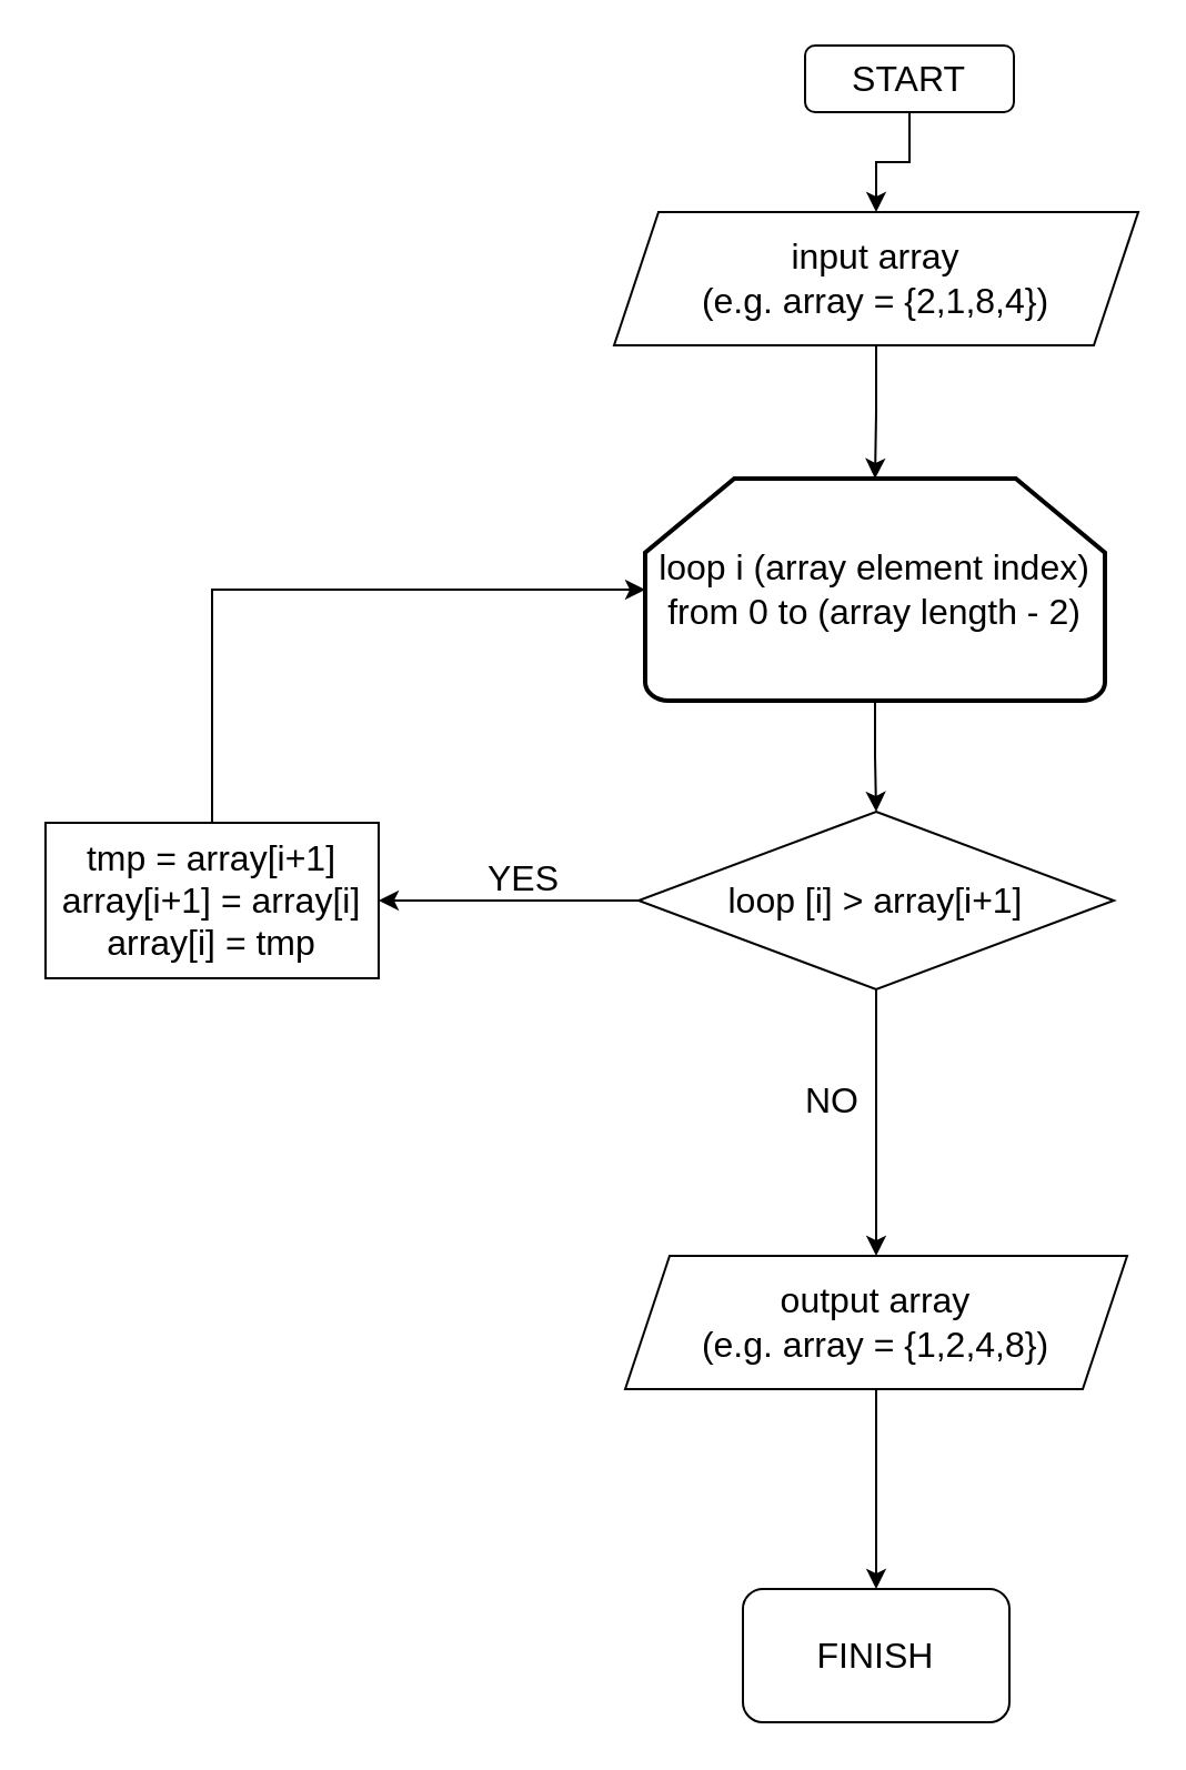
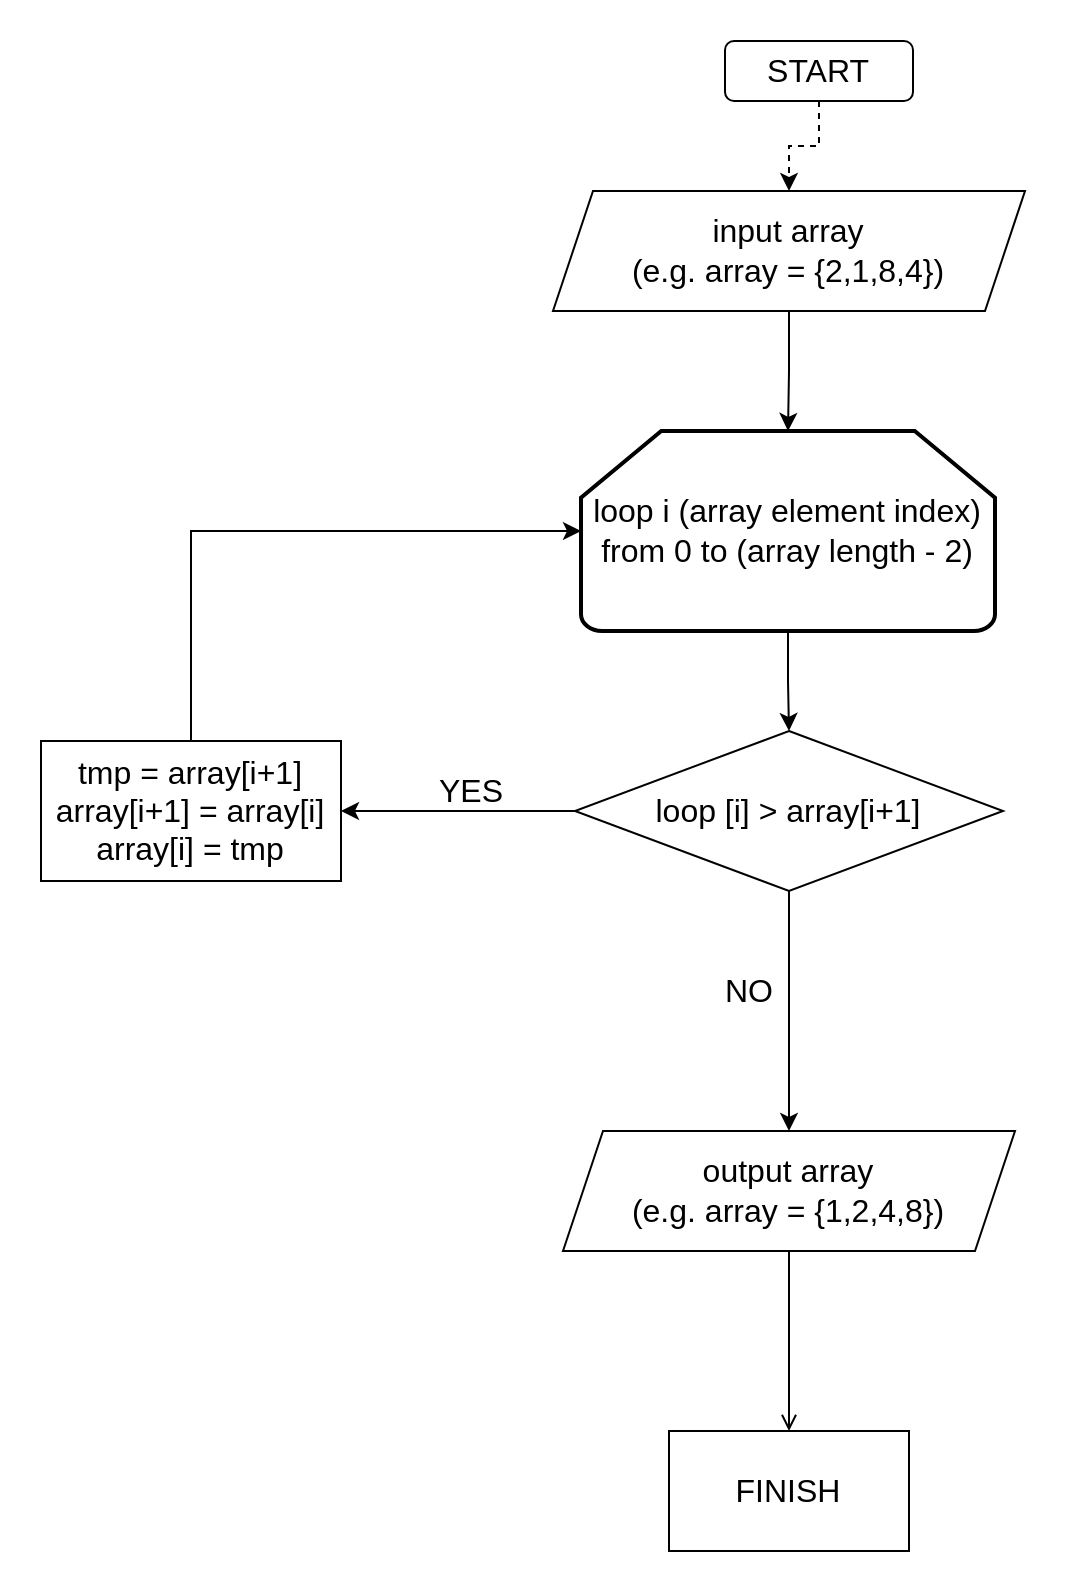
  <mxCell id="0" />
  <mxCell id="1" parent="0" />
- <mxCell id="2" style="edgeStyle=orthogonalEdgeStyle;rounded=0;orthogonalLoop=1;jettySize=auto;html=1;exitX=0.5;exitY=1;exitDx=0;exitDy=0;entryX=0.5;entryY=0;entryDx=0;entryDy=0;" edge="1" parent="1" source="3" target="5"><mxGeometry relative="1" as="geometry" /></mxCell>
+ <mxCell id="2" style="edgeStyle=orthogonalEdgeStyle;rounded=0;orthogonalLoop=1;jettySize=auto;html=1;exitX=0.5;exitY=1;exitDx=0;exitDy=0;entryX=0.5;entryY=0;entryDx=0;entryDy=0;dashed=1;" edge="1" parent="1" source="3" target="5"><mxGeometry relative="1" as="geometry" /></mxCell>
  <mxCell id="3" value="START" style="rounded=1;whiteSpace=wrap;html=1;align=center;fontSize=16;" vertex="1" parent="1"><mxGeometry x="362" y="20" width="94" height="30" as="geometry" /></mxCell>
  <mxCell id="4" style="edgeStyle=orthogonalEdgeStyle;rounded=0;orthogonalLoop=1;jettySize=auto;html=1;exitX=0.5;exitY=1;exitDx=0;exitDy=0;entryX=0.5;entryY=0;entryDx=0;entryDy=0;entryPerimeter=0;" edge="1" parent="1" source="5" target="7"><mxGeometry relative="1" as="geometry" /></mxCell>
  <mxCell id="5" value="input array&lt;br style=&quot;font-size: 16px&quot;&gt;(e.g. array = {2,1,8,4})" style="shape=parallelogram;perimeter=parallelogramPerimeter;whiteSpace=wrap;html=1;fixedSize=1;align=center;fontSize=16;" vertex="1" parent="1"><mxGeometry x="276" y="95" width="236" height="60" as="geometry" /></mxCell>
  <mxCell id="6" style="edgeStyle=orthogonalEdgeStyle;rounded=0;orthogonalLoop=1;jettySize=auto;html=1;exitX=0.5;exitY=1;exitDx=0;exitDy=0;exitPerimeter=0;" edge="1" parent="1" source="7" target="10"><mxGeometry relative="1" as="geometry" /></mxCell>
  <mxCell id="7" value="loop i (array element index)&lt;br style=&quot;font-size: 16px;&quot;&gt;from 0 to (array length - 2)" style="strokeWidth=2;html=1;shape=mxgraph.flowchart.loop_limit;whiteSpace=wrap;align=center;fontSize=16;" vertex="1" parent="1"><mxGeometry x="290" y="215" width="207" height="100" as="geometry" /></mxCell>
  <mxCell id="8" style="edgeStyle=orthogonalEdgeStyle;rounded=0;orthogonalLoop=1;jettySize=auto;html=1;entryX=1;entryY=0.5;entryDx=0;entryDy=0;fontSize=16;" edge="1" parent="1" source="10" target="12"><mxGeometry relative="1" as="geometry" /></mxCell>
  <mxCell id="9" style="edgeStyle=orthogonalEdgeStyle;rounded=0;orthogonalLoop=1;jettySize=auto;html=1;exitX=0.5;exitY=1;exitDx=0;exitDy=0;entryX=0.5;entryY=0;entryDx=0;entryDy=0;fontSize=16;" edge="1" parent="1" source="10" target="15"><mxGeometry relative="1" as="geometry" /></mxCell>
  <mxCell id="10" value="loop [i] &amp;gt; array[i+1]" style="rhombus;whiteSpace=wrap;html=1;align=center;fontSize=16;" vertex="1" parent="1"><mxGeometry x="287" y="365" width="214" height="80" as="geometry" /></mxCell>
  <mxCell id="11" style="edgeStyle=orthogonalEdgeStyle;rounded=0;orthogonalLoop=1;jettySize=auto;html=1;exitX=0.5;exitY=0;exitDx=0;exitDy=0;entryX=0;entryY=0.5;entryDx=0;entryDy=0;entryPerimeter=0;fontSize=16;" edge="1" parent="1" source="12" target="7"><mxGeometry relative="1" as="geometry" /></mxCell>
  <mxCell id="12" value="tmp = array[i+1]&lt;br&gt;array[i+1] = array[i]&lt;br&gt;array[i] = tmp" style="rounded=0;whiteSpace=wrap;html=1;align=center;fontSize=16;" vertex="1" parent="1"><mxGeometry x="20" y="370" width="150" height="70" as="geometry" /></mxCell>
  <mxCell id="13" value="YES" style="text;html=1;align=center;verticalAlign=middle;resizable=0;points=[];autosize=1;strokeColor=none;fillColor=none;fontSize=16;" vertex="1" parent="1"><mxGeometry x="210" y="385" width="50" height="20" as="geometry" /></mxCell>
- <mxCell id="14" style="edgeStyle=orthogonalEdgeStyle;rounded=0;orthogonalLoop=1;jettySize=auto;html=1;exitX=0.5;exitY=1;exitDx=0;exitDy=0;entryX=0.5;entryY=0;entryDx=0;entryDy=0;fontSize=16;" edge="1" parent="1" source="15" target="17"><mxGeometry relative="1" as="geometry" /></mxCell>
+ <mxCell id="14" style="edgeStyle=orthogonalEdgeStyle;rounded=0;orthogonalLoop=1;jettySize=auto;html=1;exitX=0.5;exitY=1;exitDx=0;exitDy=0;entryX=0.5;entryY=0;entryDx=0;entryDy=0;fontSize=16;endArrow=open;" edge="1" parent="1" source="15" target="17"><mxGeometry relative="1" as="geometry" /></mxCell>
  <mxCell id="15" value="output array&lt;br&gt;(e.g. array = {1,2,4,8})" style="shape=parallelogram;perimeter=parallelogramPerimeter;whiteSpace=wrap;html=1;fixedSize=1;fontSize=16;align=center;" vertex="1" parent="1"><mxGeometry x="281" y="565" width="226" height="60" as="geometry" /></mxCell>
  <mxCell id="16" value="NO" style="text;html=1;align=center;verticalAlign=middle;resizable=0;points=[];autosize=1;strokeColor=none;fillColor=none;fontSize=16;" vertex="1" parent="1"><mxGeometry x="354" y="485" width="40" height="20" as="geometry" /></mxCell>
- <mxCell id="17" value="FINISH" style="rounded=1;whiteSpace=wrap;html=1;fontSize=16;align=center;" vertex="1" parent="1"><mxGeometry x="334" y="715" width="120" height="60" as="geometry" /></mxCell>
+ <mxCell id="17" value="FINISH" style="whiteSpace=wrap;html=1;fontSize=16;align=center;rounded=0;" vertex="1" parent="1"><mxGeometry x="334" y="715" width="120" height="60" as="geometry" /></mxCell>
